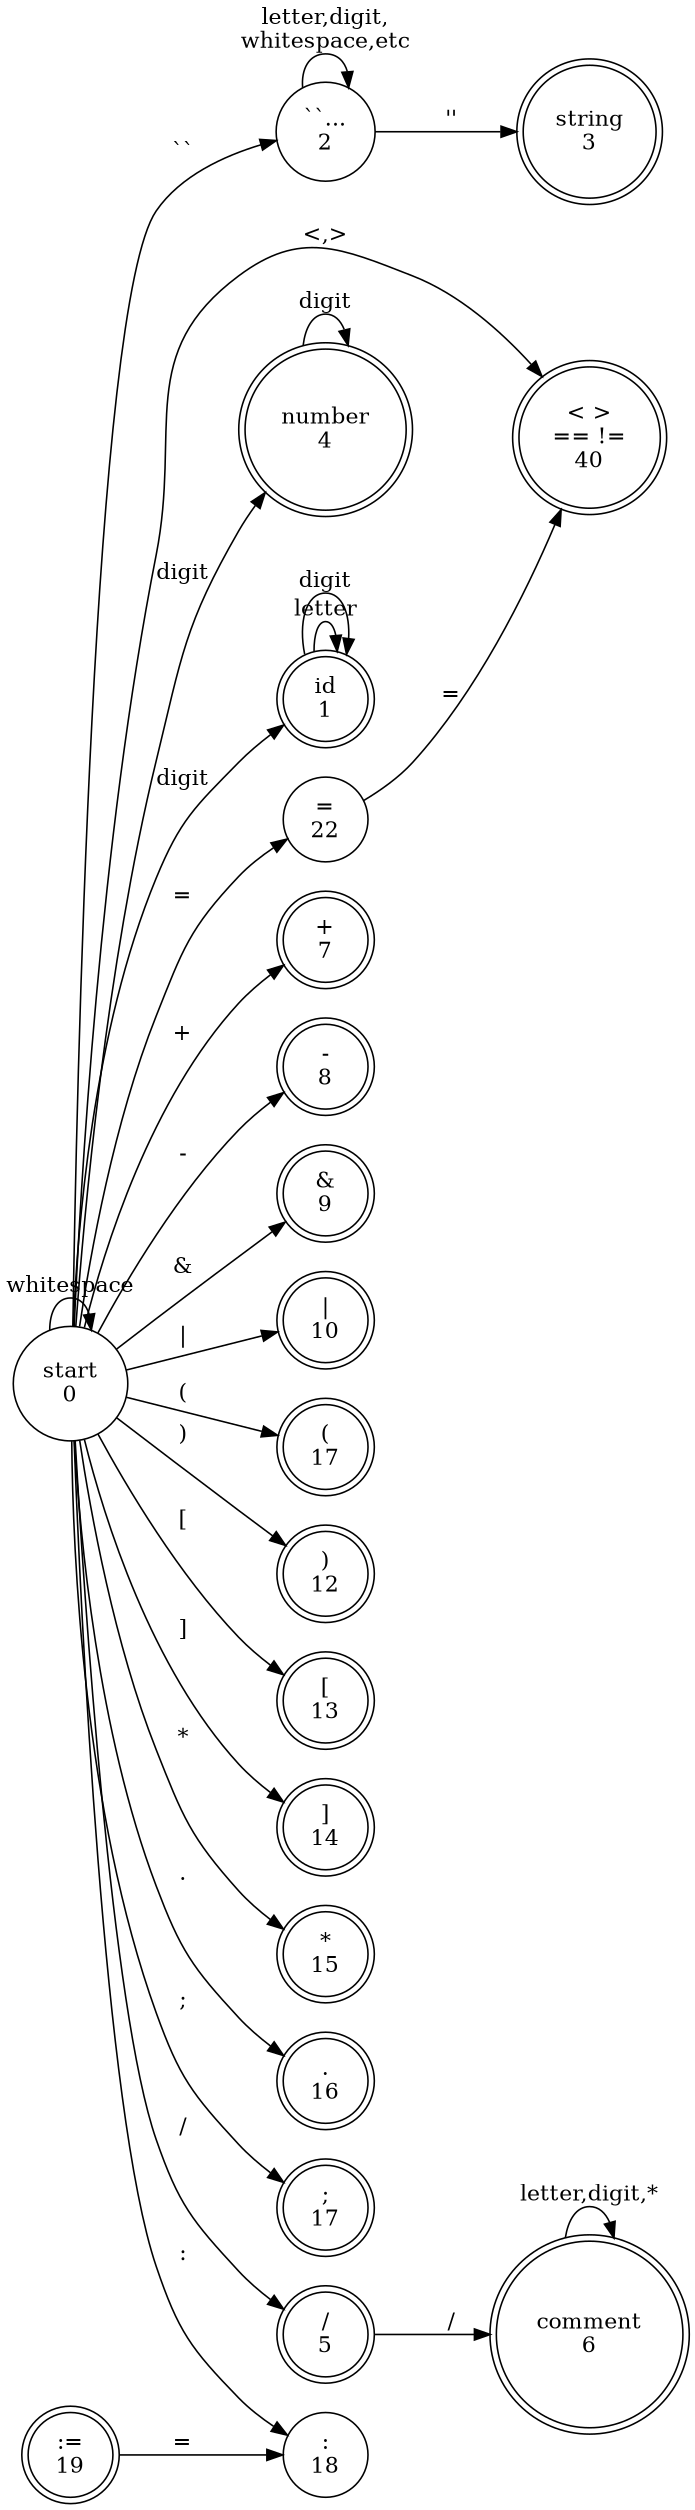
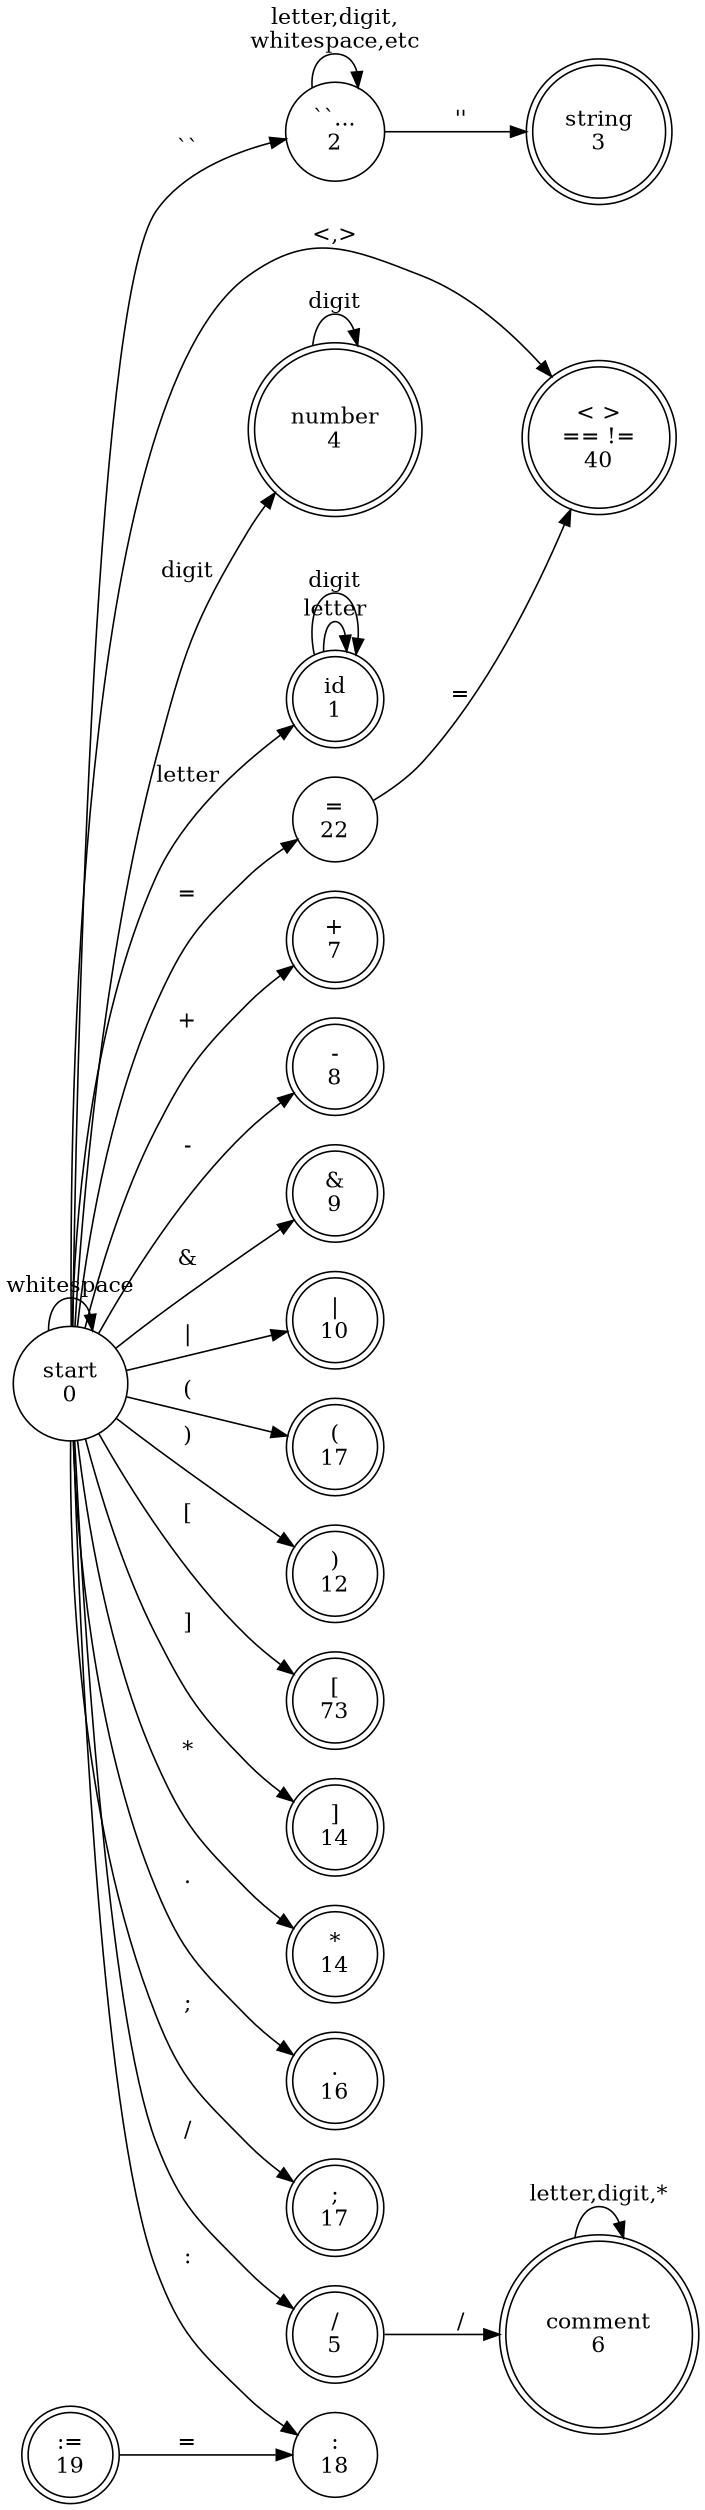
  digraph {
    rankdir=LR
    node [shape=doublecircle]
    edge [texmode=math]
    n1 [label="number\n4"]
    n2 [label="id\n1"]
    n3 [label="string\n3"]
    n4 [label="comment\n6"]
    n5 [label="/\n5"]
    n6 [label="+\n7"]
    n7 [label="-\n8"]
    n8 [label="&\n9"]
    n9 [label="|\n10"]
    n10 [label="(\n17"]
    n11 [label=")\n12"]
-   n12 [label="[\n13"]
+   n12 [label="[\n73"]
    n13 [label="]\n14"]
-   n14 [label="*\n15"]
+   n14 [label="*\n14"]
    n15 [label=".\n16"]
    n16 [label=";\n17"]
    n17 [label=":=\n19"]
    n18 [label=":\n18" shape=circle]
    n19 [label="< >\n== !=\n40"]
    n20 [label="start\n0" shape=circle]
    n21 [label="``...\n2" shape=circle]
    n22 [label="=\n22" shape=circle]
    n1 -> n1 [label=digit]
    n2 -> n2 [label=letter]
    n2 -> n2 [label=digit]
    n4 -> n4 [label="letter,digit,*"]
    n5 -> n4 [label="/"]
    n17 -> n18 [label="="]
    n20 -> n1 [label=digit]
-   n20 -> n2 [label=digit]
+   n20 -> n2 [label=letter]
    n20 -> n5 [label="/"]
    n20 -> n6 [label="+"]
    n20 -> n7 [label="-"]
    n20 -> n8 [label="&"]
    n20 -> n9 [label="|"]
    n20 -> n10 [label="("]
    n20 -> n11 [label=")"]
    n20 -> n12 [label="["]
    n20 -> n13 [label="]"]
    n20 -> n14 [label="*"]
    n20 -> n15 [label="."]
    n20 -> n16 [label=";"]
    n20 -> n18 [label=":"]
    n20 -> n19 [label="<,>"]
    n20 -> n20 [label=whitespace]
    n20 -> n21 [label="``"]
    n20 -> n22 [label="="]
    n21 -> n3 [label="''"]
    n21 -> n21 [label="letter,digit,\nwhitespace,etc"]
    n22 -> n19 [label="="]
  }
